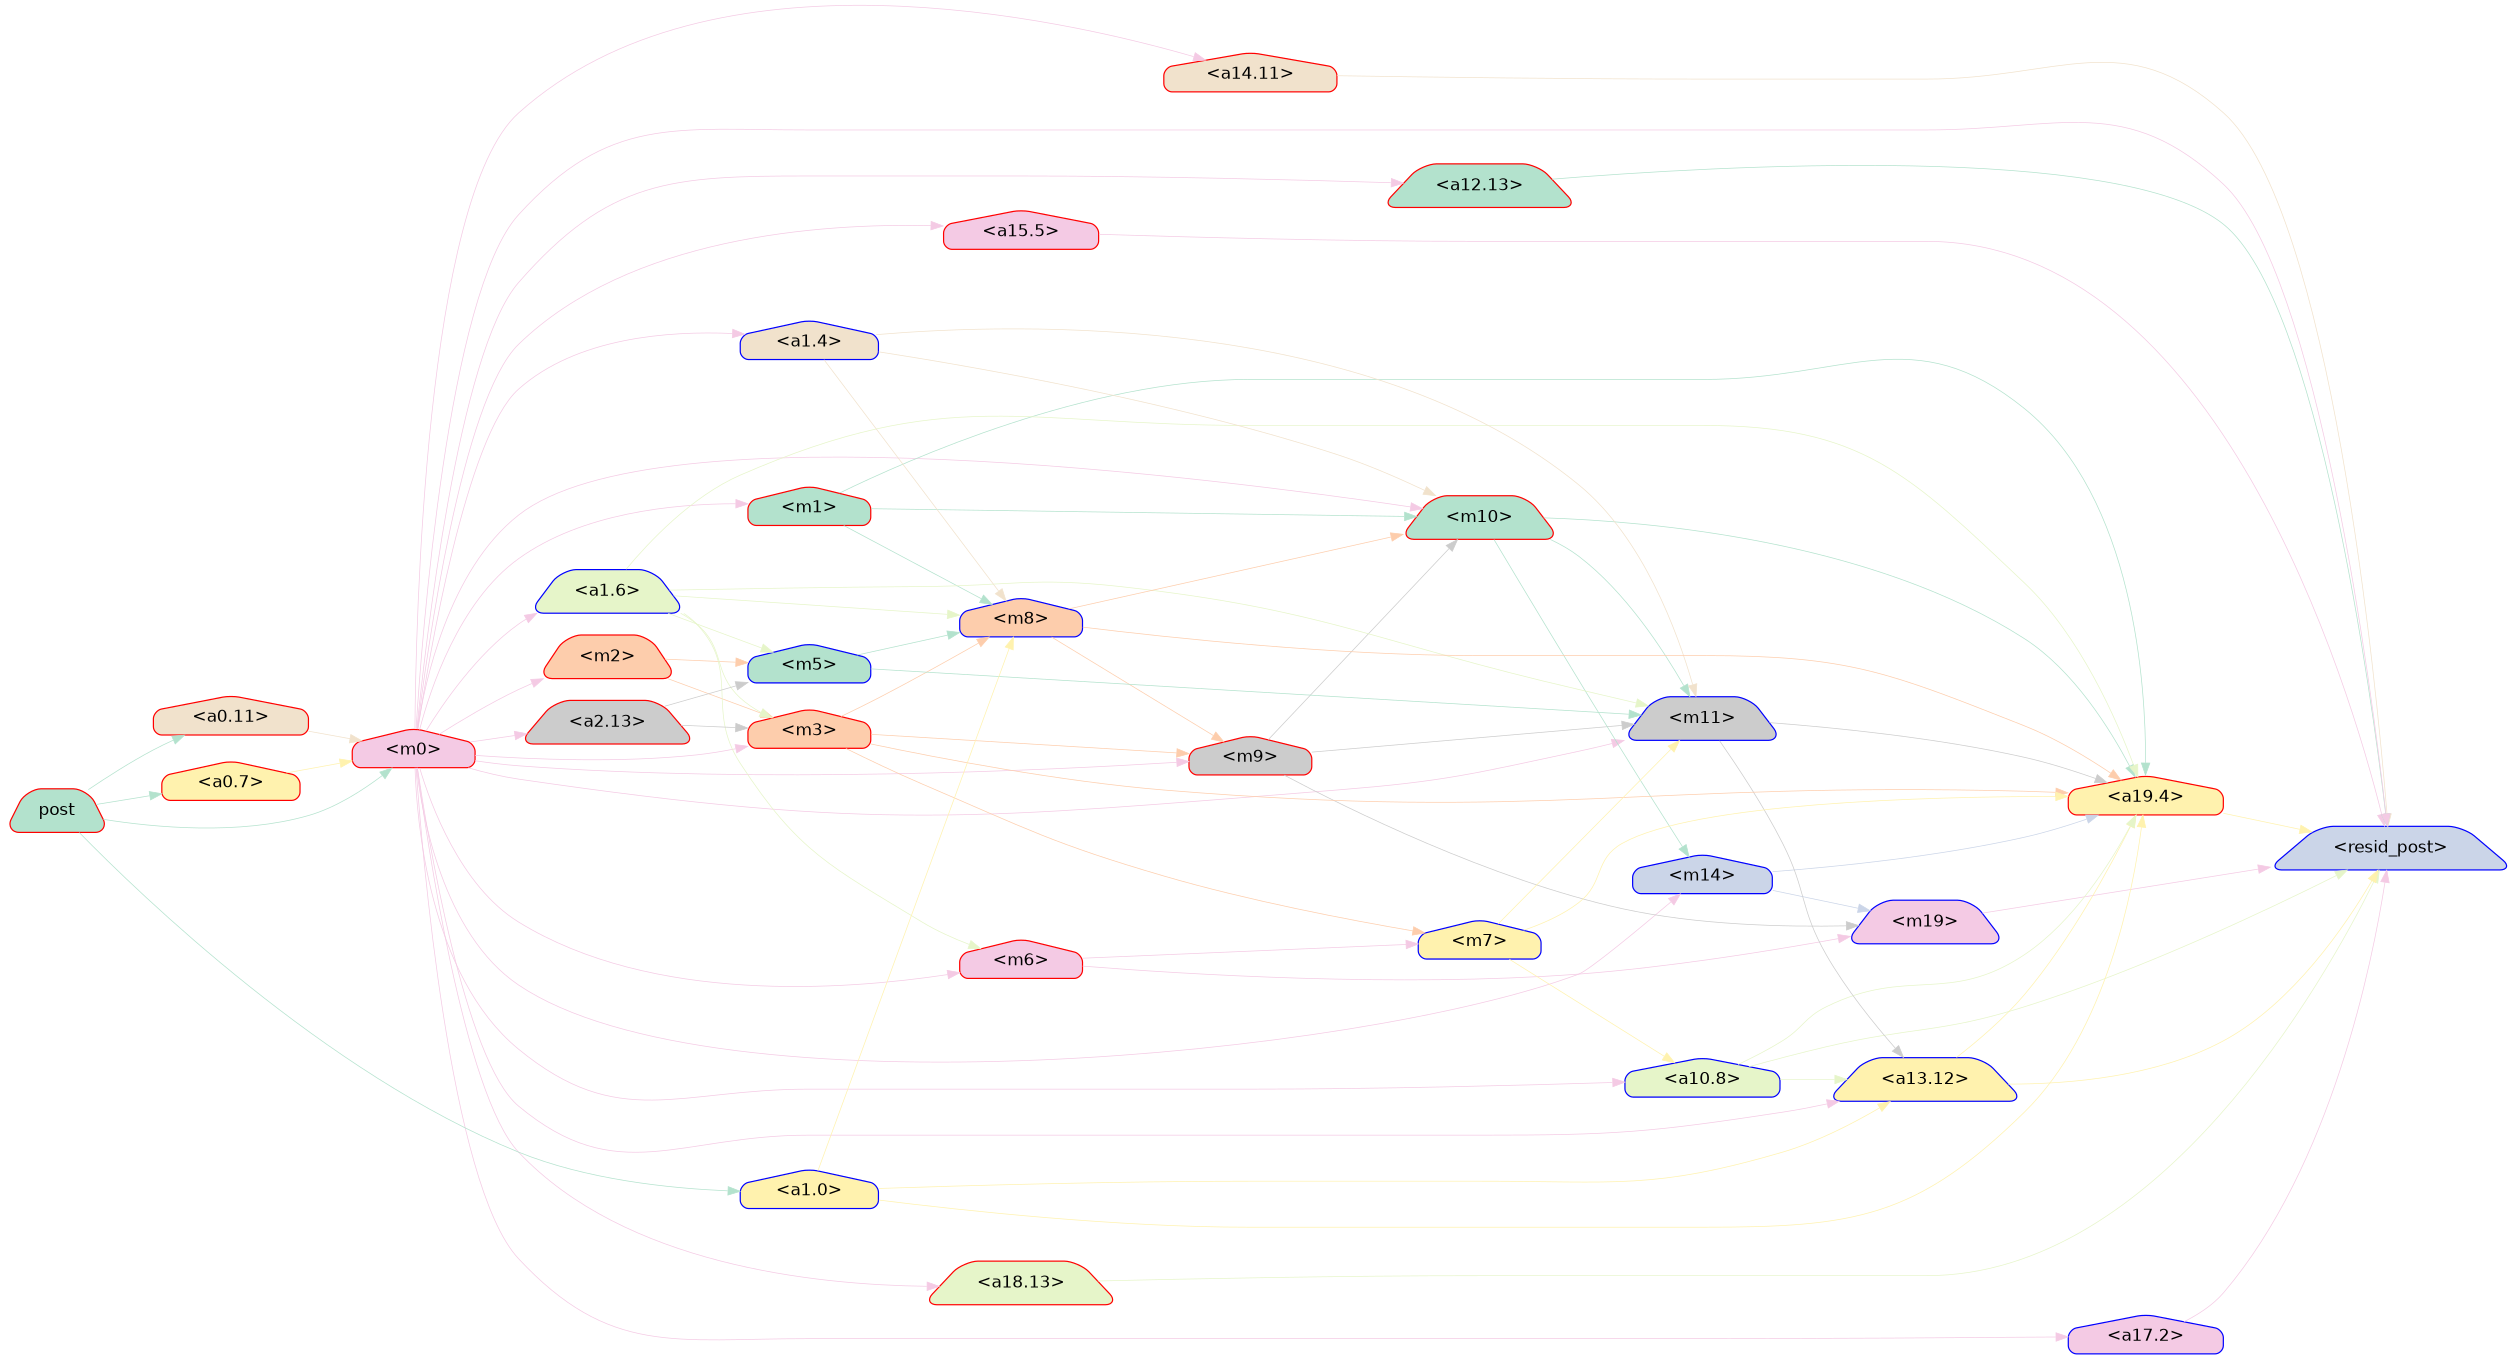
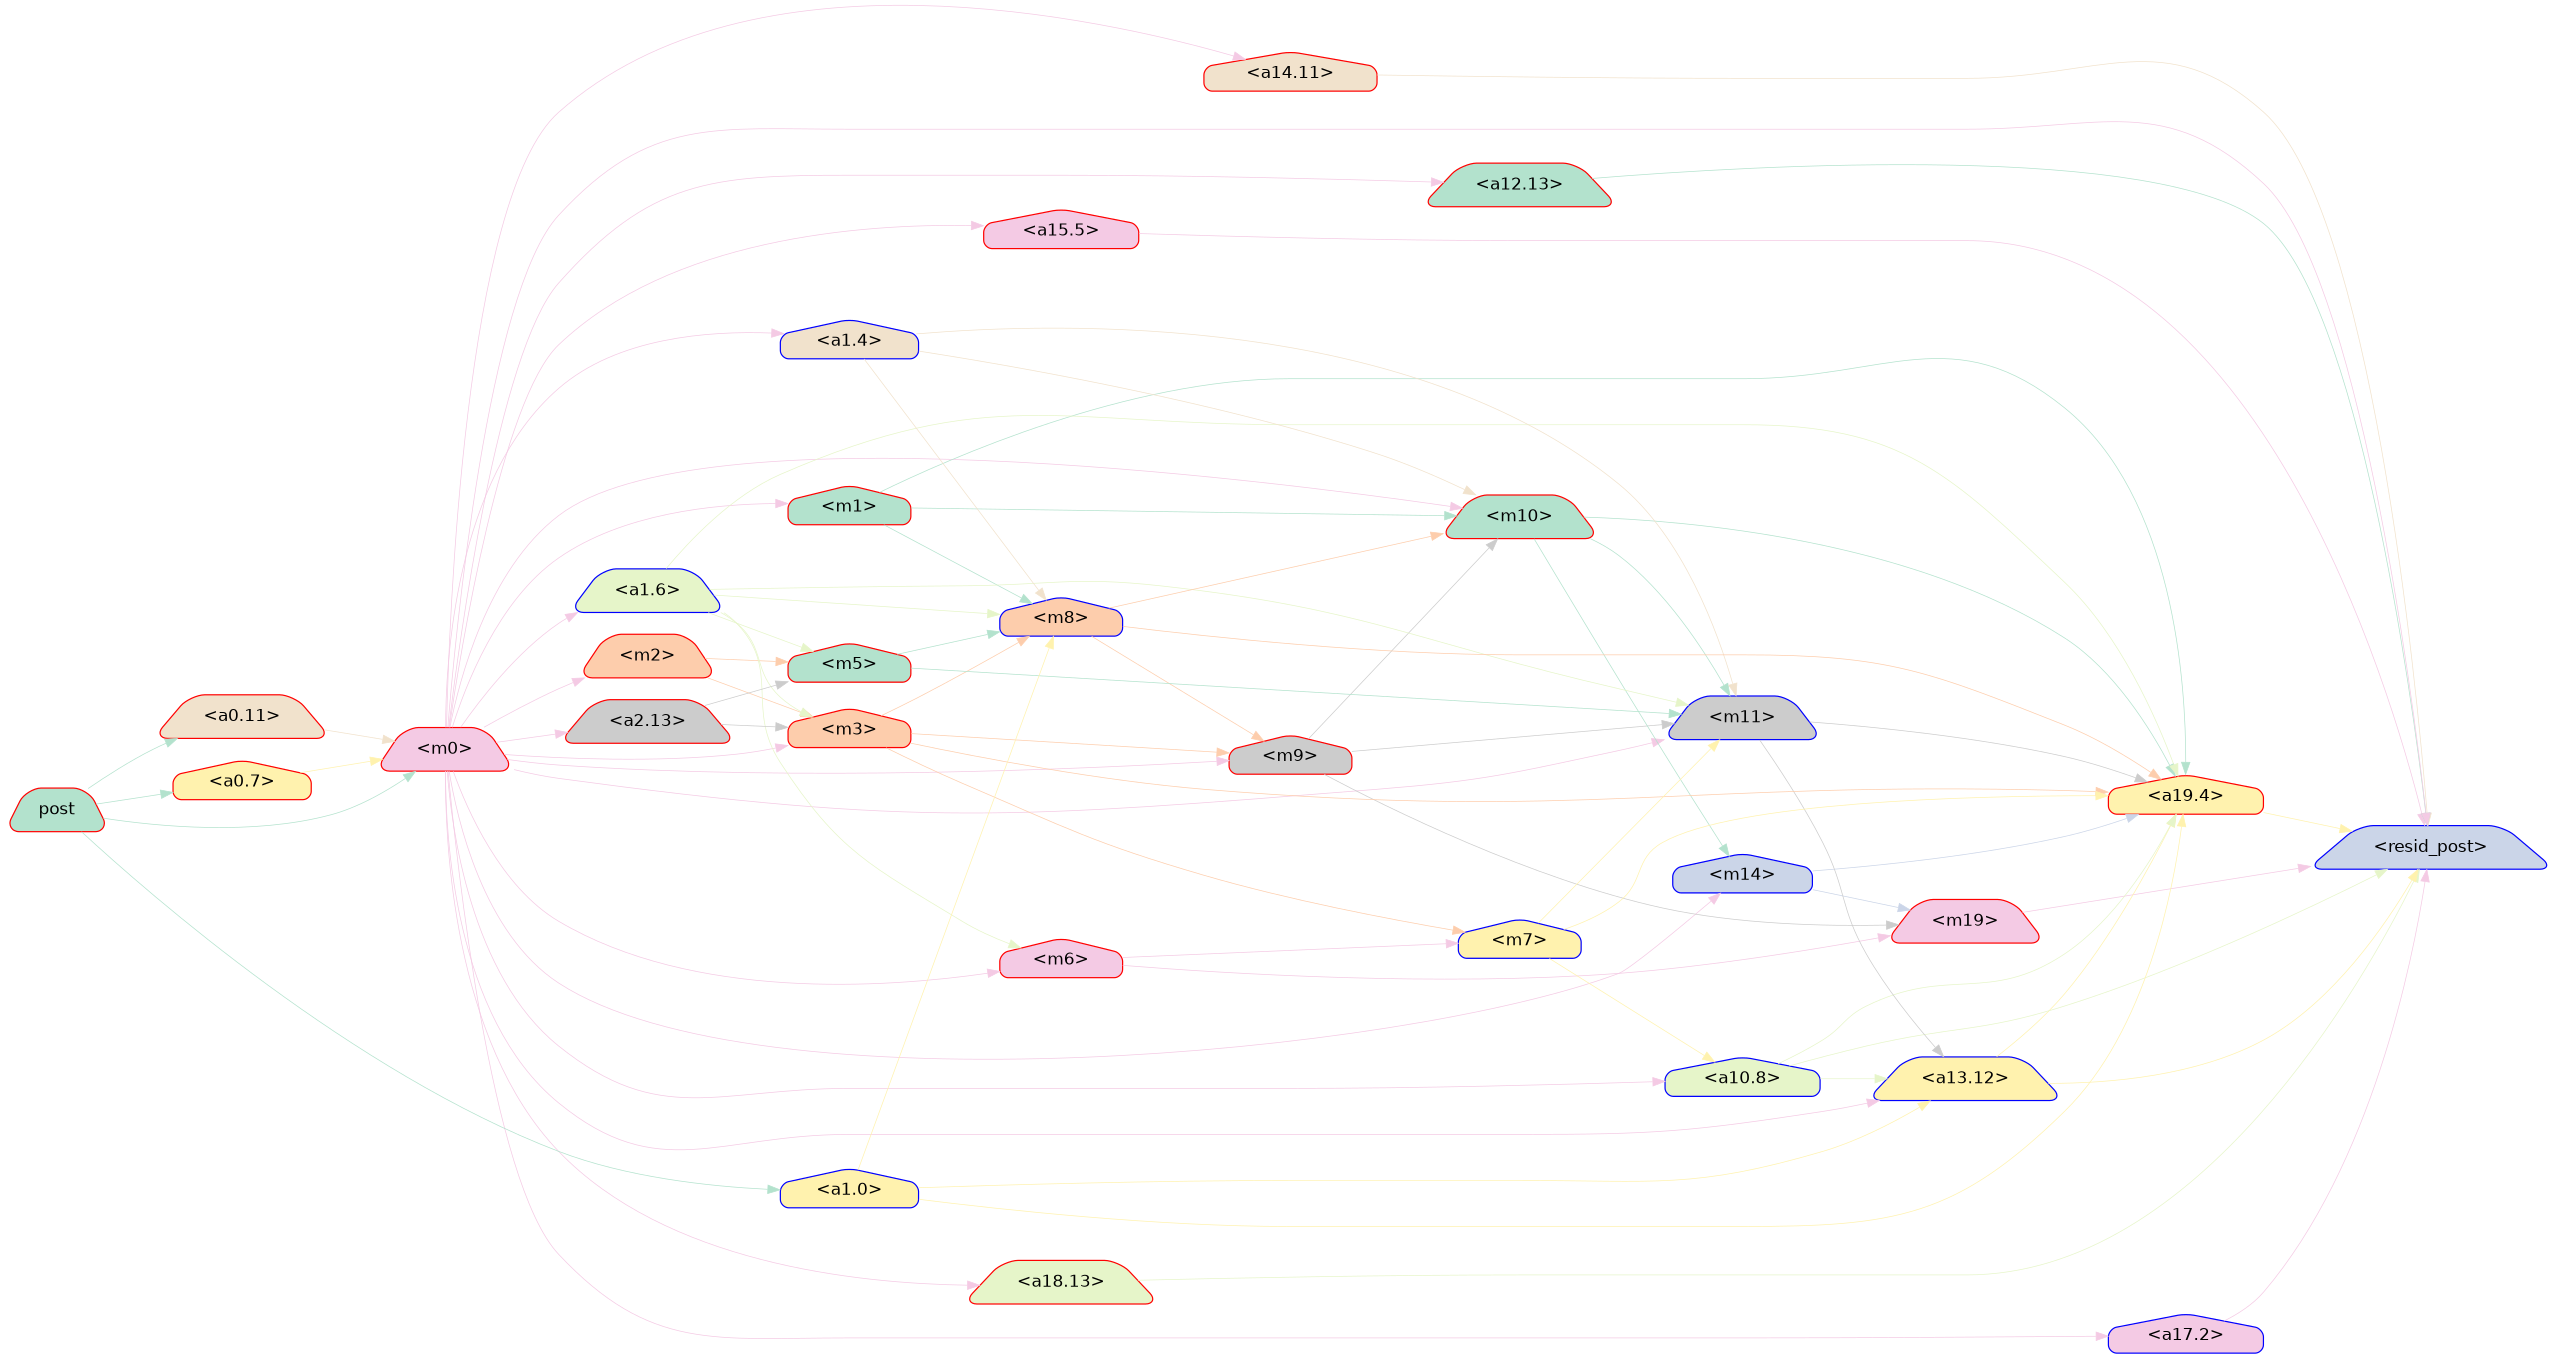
  strict digraph {
    rankdir=LR
    splines=true
    node [color=red fillcolor="#f4cae4" fontname=Helvetica shape=house style="filled, rounded"]
    edge [color="#f4cae4" penwidth=0.6]
-   "<m19>" [color=blue height=0.5 shape=trapezium width=0.82639]
+   "<m19>" [height=0.5 shape=trapezium width=0.82639]
    "<resid_post>" [color=blue fillcolor="#cbd5e8" height=0.5 shape=trapezium width=1.316]
    "<a19.4>" [fillcolor="#fff2ae" height=0.5 width=0.92014]
    "<a18.13>" [fillcolor="#e6f5c9" height=0.5 shape=trapezium width=1.0243]
    "<a17.2>" [color=blue height=0.5 width=0.92014]
    "<a15.5>" [height=0.5 width=0.92014]
    "<a14.11>" [fillcolor="#f1e2cc" height=0.5 width=1.0243]
    "<a13.12>" [color=blue fillcolor="#fff2ae" height=0.5 shape=trapezium width=1.0243]
    "<a12.13>" [fillcolor="#b3e2cd" height=0.5 shape=trapezium width=1.0243]
    "<a10.8>" [color=blue fillcolor="#e6f5c9" height=0.5 width=0.92014]
-   "<m0>" [height=0.5 width=0.75]
+   "<m0>" [height=0.5 shape=trapezium width=0.75]
    "<m14>" [color=blue fillcolor="#cbd5e8" height=0.5 width=0.82639]
    "<m9>" [fillcolor="#cccccc" height=0.5 width=0.75]
    "<m6>" [height=0.5 width=0.75]
    "<m11>" [color=blue fillcolor="#cccccc" height=0.5 shape=trapezium width=0.82639]
    "<m10>" [fillcolor="#b3e2cd" height=0.5 shape=trapezium width=0.82639]
    "<m3>" [fillcolor="#fdcdac" height=0.5 width=0.75]
    "<m1>" [fillcolor="#b3e2cd" height=0.5 width=0.75]
    "<m2>" [fillcolor="#fdcdac" height=0.5 shape=trapezium width=0.75]
    "<a1.6>" [color=blue fillcolor="#e6f5c9" height=0.5 shape=trapezium width=0.81597]
    "<a1.4>" [color=blue fillcolor="#f1e2cc" height=0.5 width=0.81597]
    "<a2.13>" [fillcolor="#cccccc" height=0.5 shape=trapezium width=0.92014]
    "<m7>" [color=blue fillcolor="#fff2ae" height=0.5 width=0.75]
    "<m8>" [color=blue fillcolor="#fdcdac" height=0.5 width=0.75]
-   "<m5>" [color=blue fillcolor="#b3e2cd" height=0.5 width=0.75]
+   "<m5>" [fillcolor="#b3e2cd" height=0.5 width=0.75]
    "<a1.0>" [color=blue fillcolor="#fff2ae" height=0.5 width=0.81597]
    n27 [fillcolor="#b3e2cd" height=0.5 label=post shape=trapezium width=0.80556]
-   "<a0.11>" [fillcolor="#f1e2cc" height=0.5 width=0.92014]
+   "<a0.11>" [fillcolor="#f1e2cc" height=0.5 shape=trapezium width=0.92014]
    "<a0.7>" [fillcolor="#fff2ae" height=0.5 width=0.81597]
    "<m19>" -> "<resid_post>"
    "<a19.4>" -> "<resid_post>" [color="#fff2ae"]
    "<a18.13>" -> "<resid_post>" [color="#e6f5c9"]
    "<a17.2>" -> "<resid_post>"
    "<a15.5>" -> "<resid_post>"
    "<a14.11>" -> "<resid_post>" [color="#f1e2cc"]
    "<a13.12>" -> "<resid_post>" [color="#fff2ae"]
    "<a13.12>" -> "<a19.4>" [color="#fff2ae"]
    "<a12.13>" -> "<resid_post>" [color="#b3e2cd"]
    "<a10.8>" -> "<resid_post>" [color="#e6f5c9"]
    "<a10.8>" -> "<a19.4>" [color="#e6f5c9"]
    "<a10.8>" -> "<a13.12>" [color="#e6f5c9"]
    "<m0>" -> "<resid_post>"
    "<m0>" -> "<a18.13>"
    "<m0>" -> "<a17.2>"
    "<m0>" -> "<a15.5>"
    "<m0>" -> "<a14.11>"
    "<m0>" -> "<a13.12>"
    "<m0>" -> "<a12.13>"
    "<m0>" -> "<a10.8>"
    "<m0>" -> "<m14>"
    "<m0>" -> "<m9>"
    "<m0>" -> "<m6>"
    "<m0>" -> "<m11>"
    "<m0>" -> "<m10>"
    "<m0>" -> "<m3>"
    "<m0>" -> "<m1>"
    "<m0>" -> "<m2>"
    "<m0>" -> "<a1.6>"
    "<m0>" -> "<a1.4>"
    "<m0>" -> "<a2.13>"
    "<m14>" -> "<m19>" [color="#cbd5e8"]
    "<m14>" -> "<a19.4>" [color="#cbd5e8"]
    "<m9>" -> "<m19>" [color="#cccccc"]
    "<m9>" -> "<m11>" [color="#cccccc"]
    "<m9>" -> "<m10>" [color="#cccccc"]
    "<m6>" -> "<m19>"
    "<m6>" -> "<m7>"
    "<m11>" -> "<a19.4>" [color="#cccccc"]
    "<m11>" -> "<a13.12>" [color="#cccccc"]
    "<m10>" -> "<a19.4>" [color="#b3e2cd"]
    "<m10>" -> "<m14>" [color="#b3e2cd"]
    "<m10>" -> "<m11>" [color="#b3e2cd"]
    "<m3>" -> "<a19.4>" [color="#fdcdac"]
    "<m3>" -> "<m9>" [color="#fdcdac"]
    "<m3>" -> "<m7>" [color="#fdcdac"]
    "<m3>" -> "<m8>" [color="#fdcdac"]
    "<m1>" -> "<a19.4>" [color="#b3e2cd"]
    "<m1>" -> "<m10>" [color="#b3e2cd"]
    "<m1>" -> "<m8>" [color="#b3e2cd"]
    "<m2>" -> "<m3>" [color="#fdcdac"]
    "<m2>" -> "<m5>" [color="#fdcdac"]
    "<a1.6>" -> "<a19.4>" [color="#e6f5c9"]
    "<a1.6>" -> "<m6>" [color="#e6f5c9"]
    "<a1.6>" -> "<m11>" [color="#e6f5c9"]
    "<a1.6>" -> "<m3>" [color="#e6f5c9"]
    "<a1.6>" -> "<m8>" [color="#e6f5c9"]
    "<a1.6>" -> "<m5>" [color="#e6f5c9"]
    "<a1.4>" -> "<m11>" [color="#f1e2cc"]
    "<a1.4>" -> "<m10>" [color="#f1e2cc"]
    "<a1.4>" -> "<m8>" [color="#f1e2cc"]
    "<a2.13>" -> "<m3>" [color="#cccccc"]
    "<a2.13>" -> "<m5>" [color="#cccccc"]
    "<m7>" -> "<a19.4>" [color="#fff2ae"]
    "<m7>" -> "<a10.8>" [color="#fff2ae"]
    "<m7>" -> "<m11>" [color="#fff2ae"]
    "<m8>" -> "<a19.4>" [color="#fdcdac"]
    "<m8>" -> "<m9>" [color="#fdcdac"]
    "<m8>" -> "<m10>" [color="#fdcdac"]
    "<m5>" -> "<m11>" [color="#b3e2cd"]
    "<m5>" -> "<m8>" [color="#b3e2cd"]
    "<a1.0>" -> "<a19.4>" [color="#fff2ae"]
    "<a1.0>" -> "<a13.12>" [color="#fff2ae"]
    "<a1.0>" -> "<m8>" [color="#fff2ae"]
    n27 -> "<m0>" [color="#b3e2cd"]
    n27 -> "<a1.0>" [color="#b3e2cd"]
    n27 -> "<a0.11>" [color="#b3e2cd"]
    n27 -> "<a0.7>" [color="#b3e2cd"]
    "<a0.11>" -> "<m0>" [color="#f1e2cc"]
    "<a0.7>" -> "<m0>" [color="#fff2ae"]
  }
